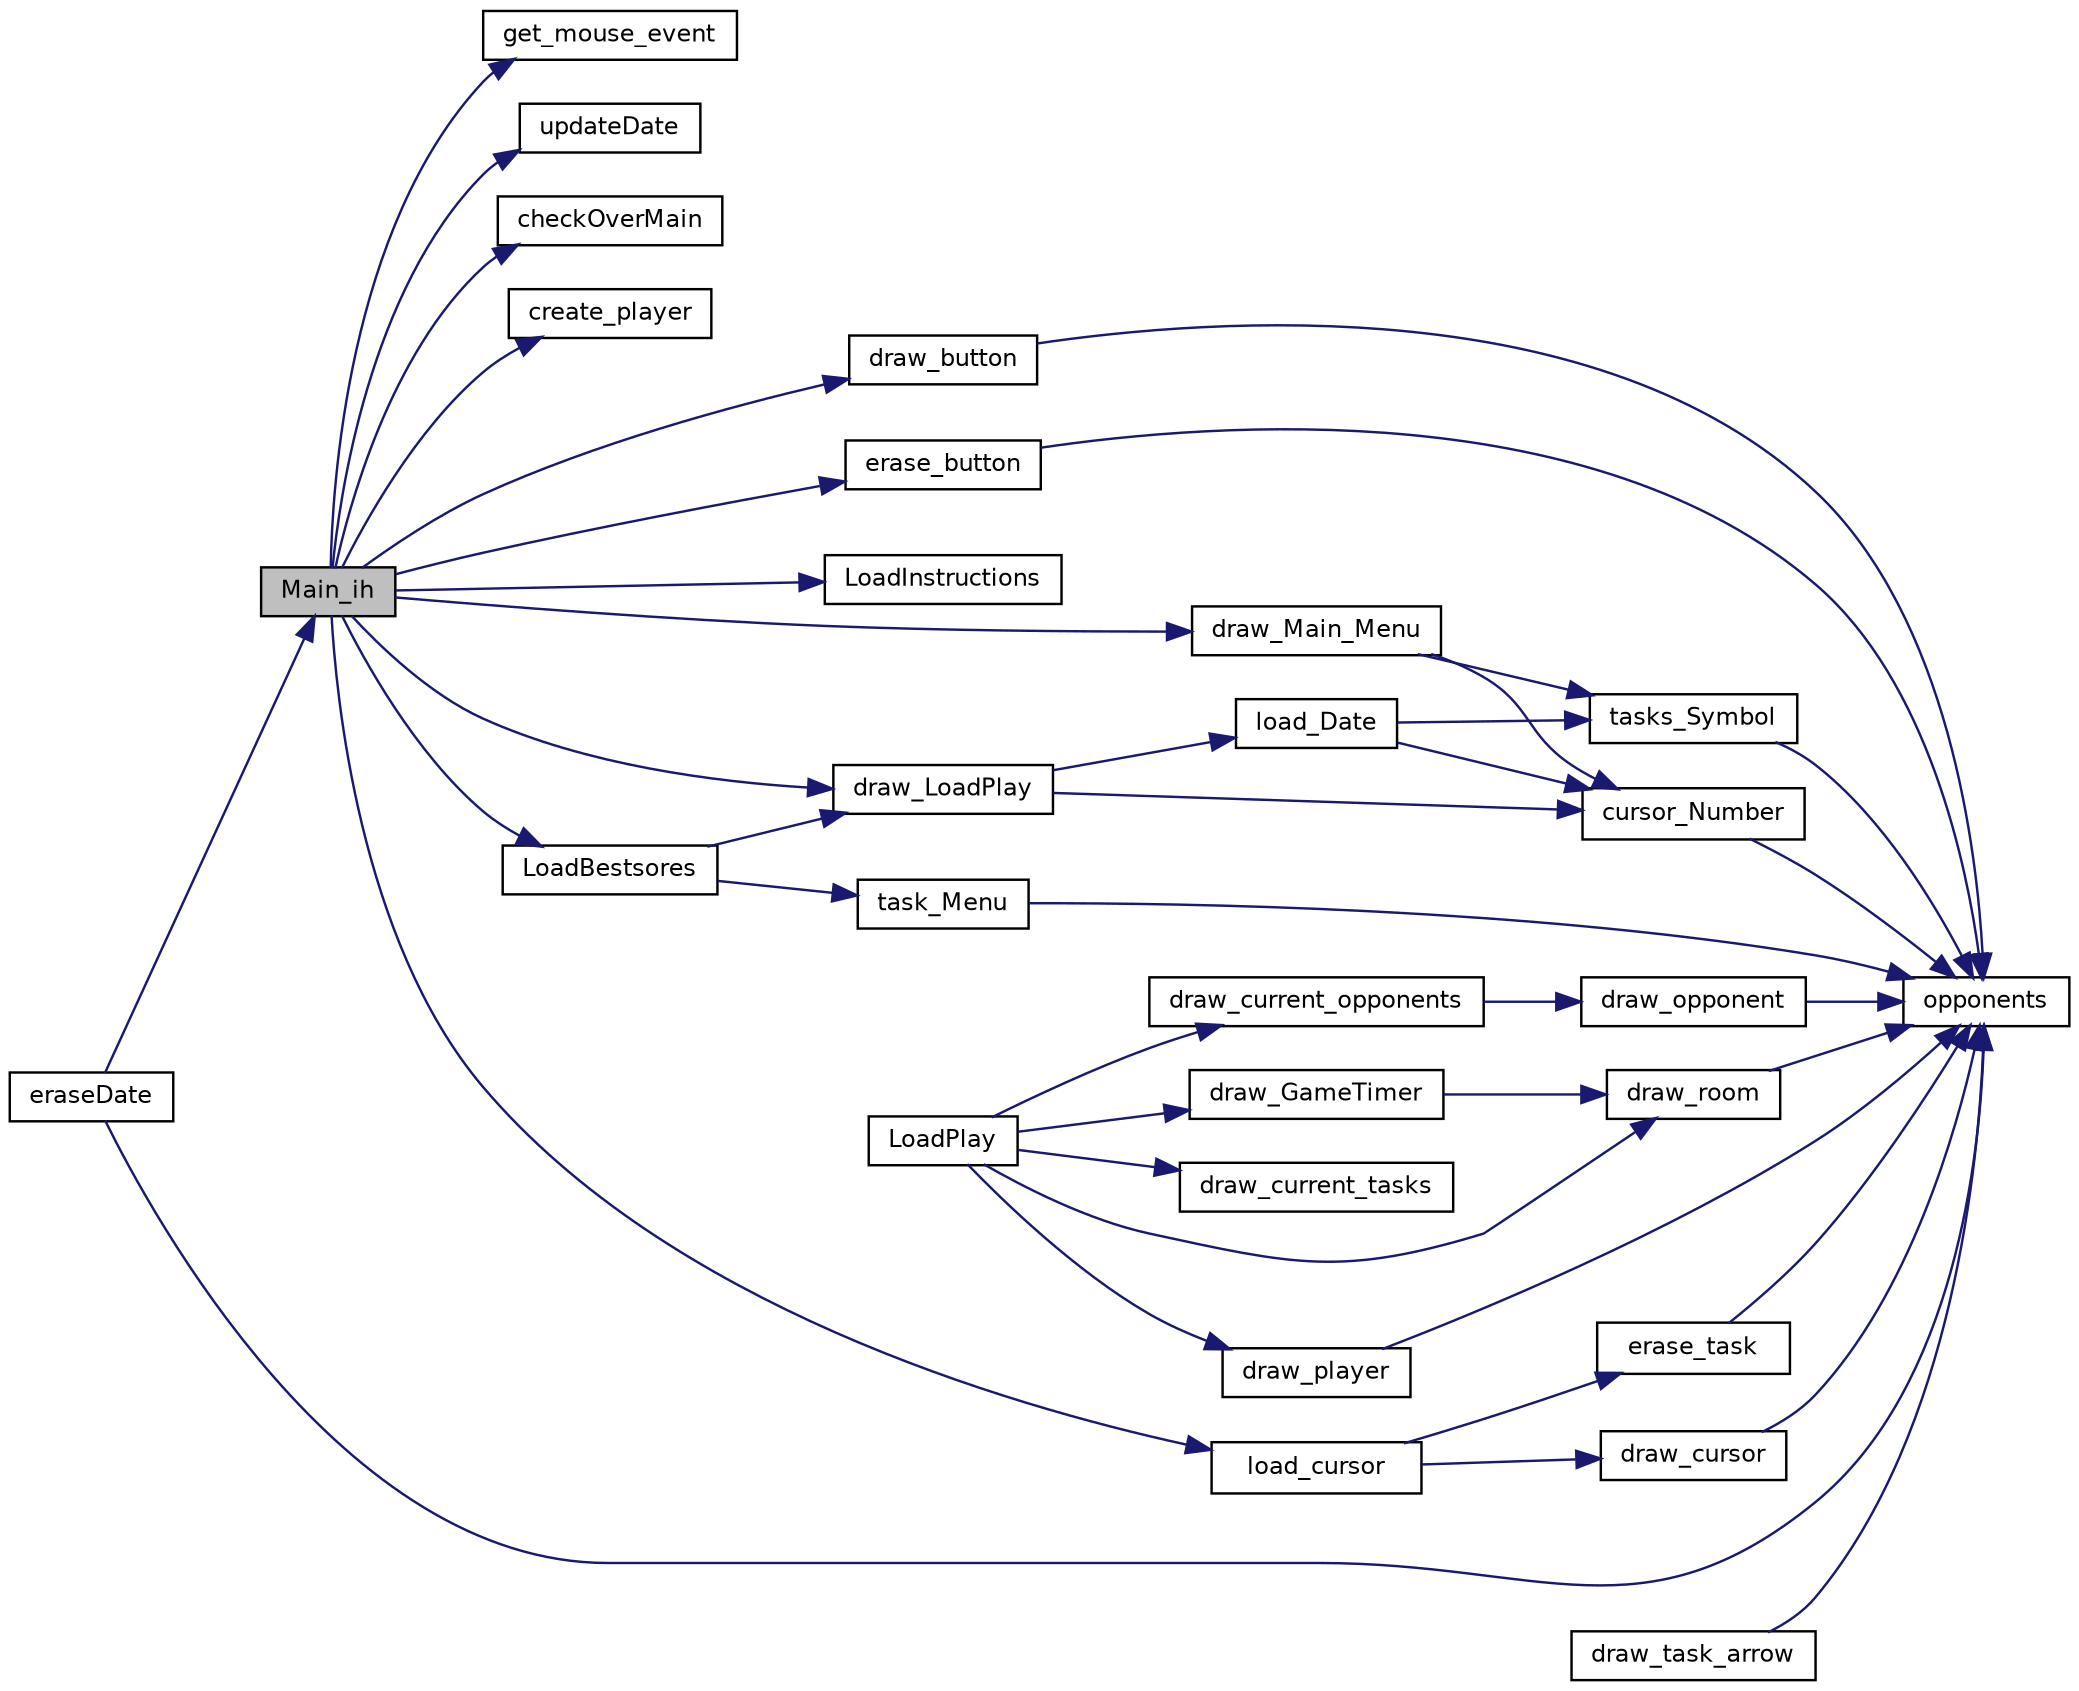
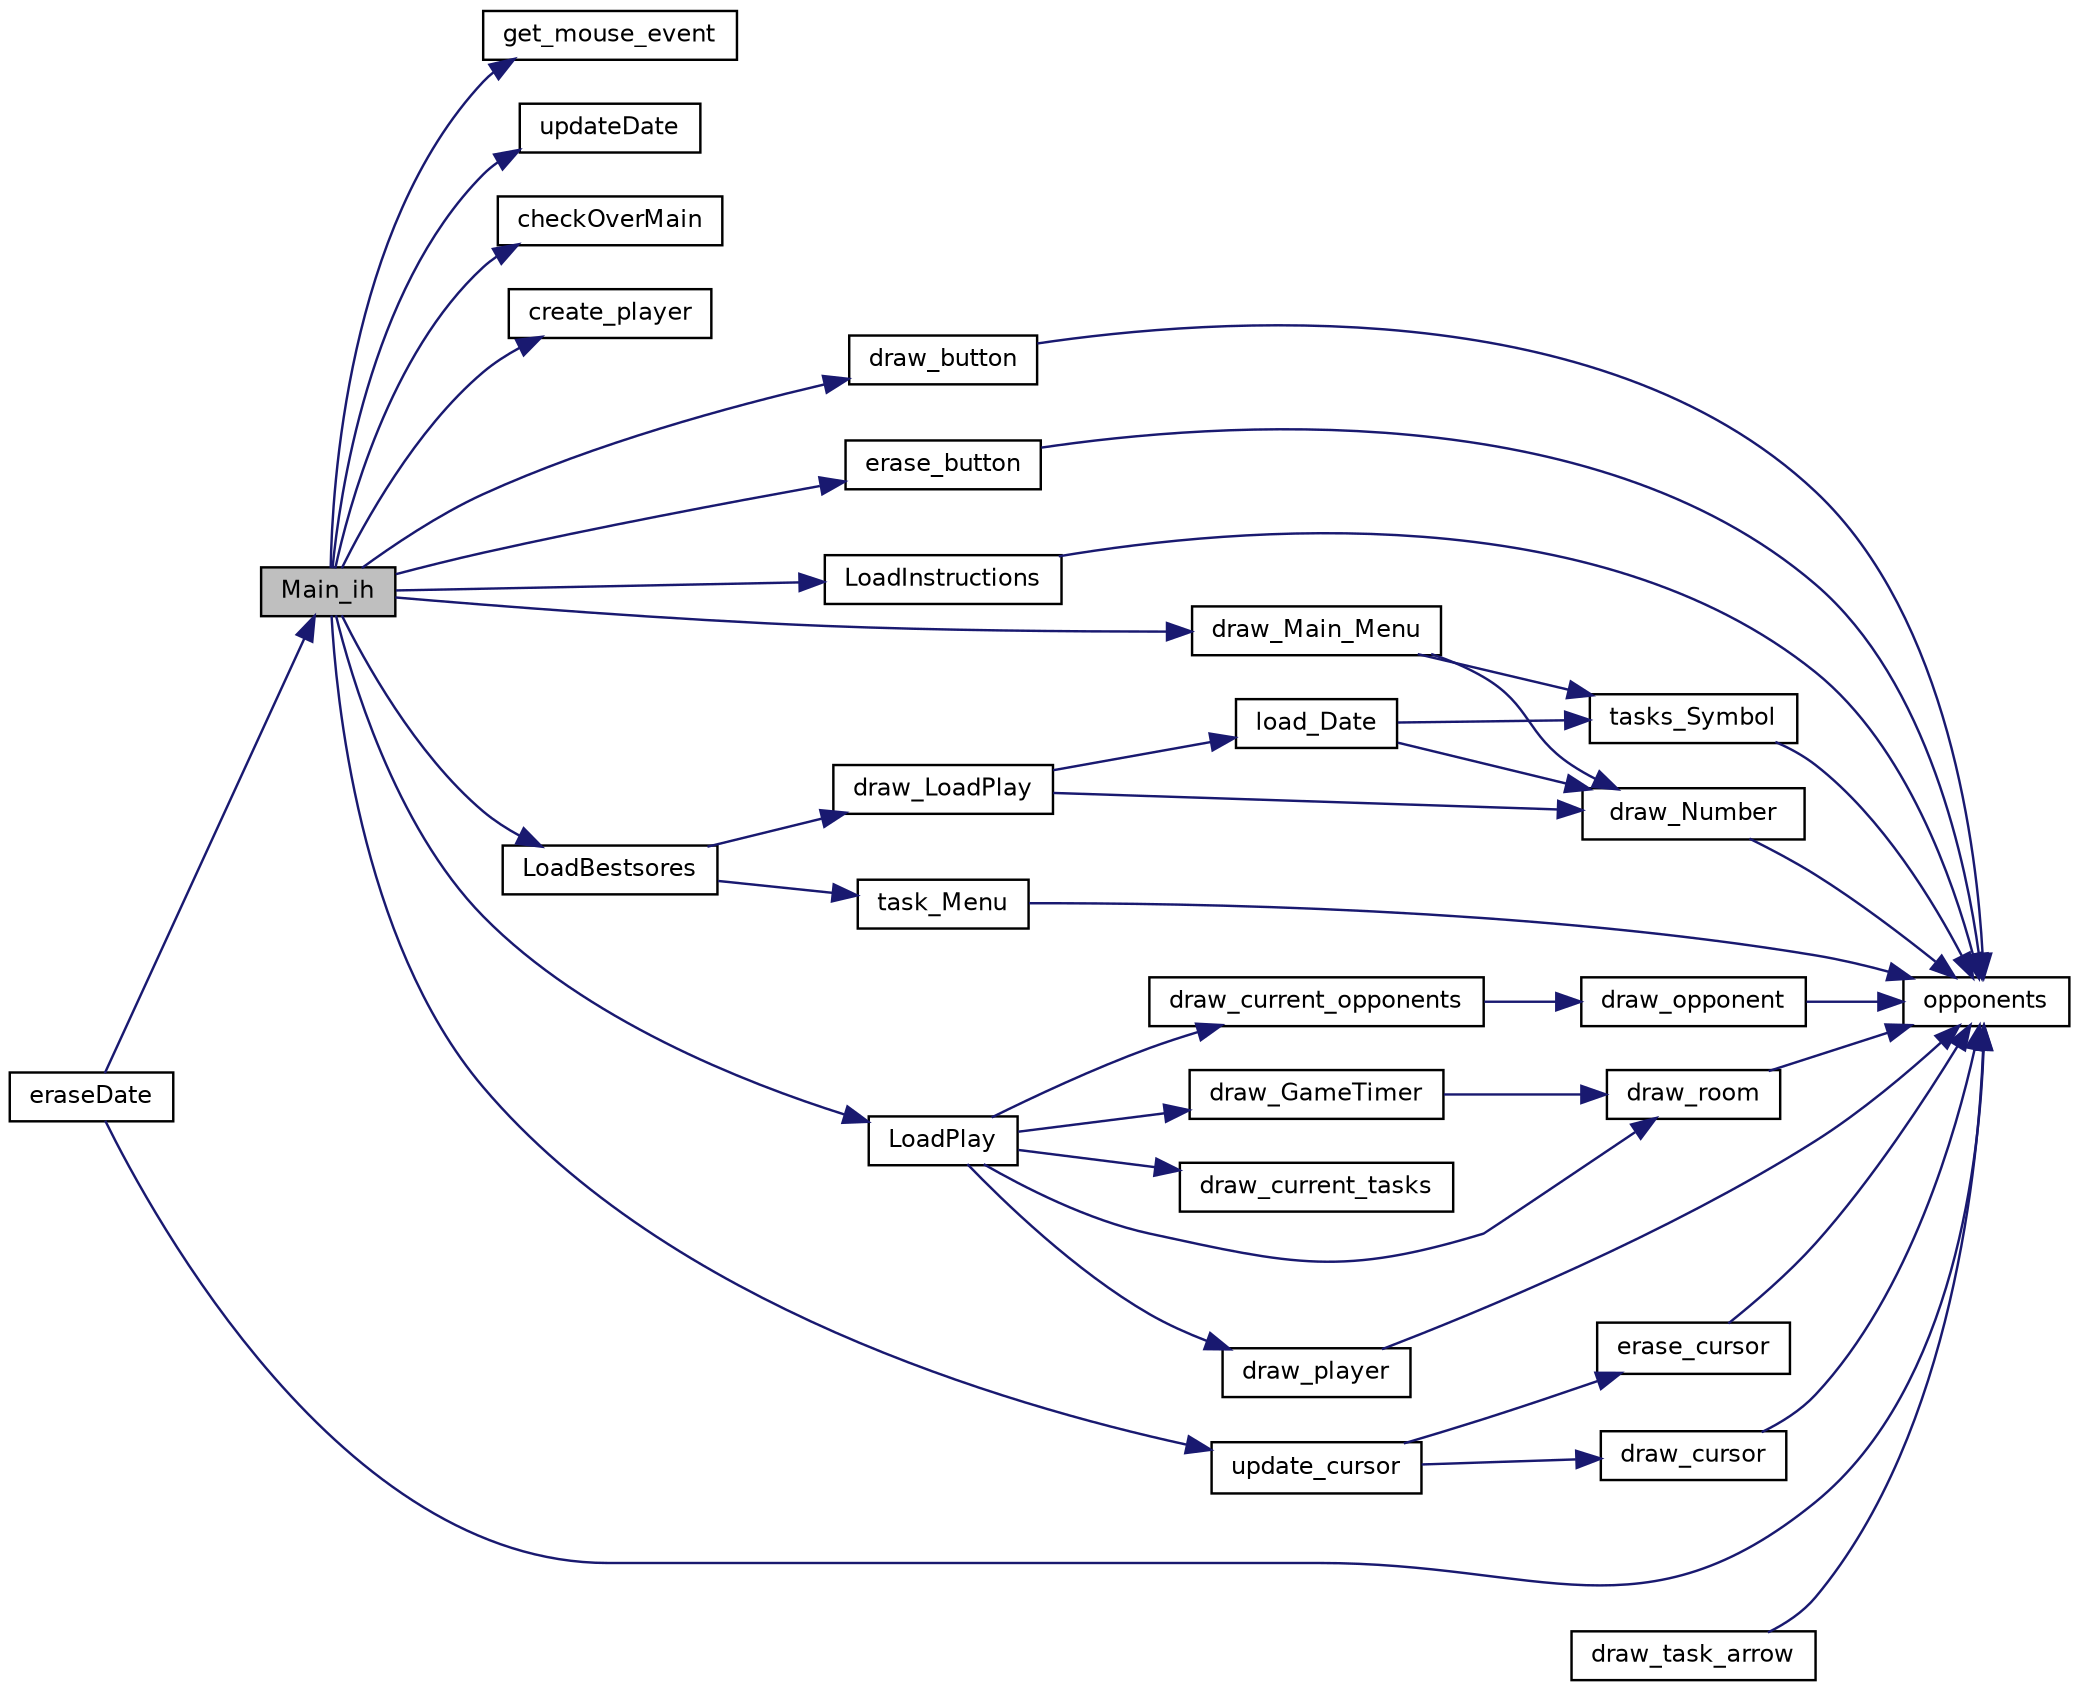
  digraph {
    rankdir=LR
    node [color=black fillcolor=white fontname=Helvetica fontsize=10 shape=record style=filled]
    edge [color=midnightblue fontname=Helvetica fontsize=10 labelfontname=Helvetica labelfontsize=10 style=solid]
    n1 [fillcolor=grey75 fontcolor=black height=0.2 label=Main_ih width=0.4]
    n2 [height=0.2 label=checkOverMain width=0.4]
    n3 [height=0.2 label=create_player width=0.4]
    n4 [height=0.2 label=draw_button width=0.4]
    n5 [height=0.2 label=draw_Main_Menu width=0.4]
    n6 [height=0.2 label=erase_button width=0.4]
    n7 [height=0.2 label=get_mouse_event width=0.4]
    n8 [height=0.2 label=LoadBestsores width=0.4]
    n9 [height=0.2 label=LoadInstructions width=0.4]
    n10 [height=0.2 label=LoadPlay width=0.4]
-   n11 [height=0.2 label=load_cursor width=0.4]
+   n11 [height=0.2 label=update_cursor width=0.4]
    n12 [height=0.2 label=updateDate width=0.4]
    n13 [height=0.2 label=opponents width=0.4]
-   n14 [height=0.2 label=cursor_Number width=0.4]
+   n14 [height=0.2 label=draw_Number width=0.4]
    n15 [height=0.2 label=tasks_Symbol width=0.4]
    n16 [height=0.2 label=eraseDate width=0.4]
    n17 [height=0.2 label=draw_LoadPlay width=0.4]
    n18 [height=0.2 label=task_Menu width=0.4]
    n19 [height=0.2 label=draw_current_opponents width=0.4]
    n20 [height=0.2 label=draw_current_tasks width=0.4]
    n21 [height=0.2 label=draw_GameTimer width=0.4]
    n22 [height=0.2 label=draw_player width=0.4]
    n23 [height=0.2 label=draw_room width=0.4]
    n24 [height=0.2 label=draw_cursor width=0.4]
-   n25 [height=0.2 label=erase_task width=0.4]
+   n25 [height=0.2 label=erase_cursor width=0.4]
    n26 [height=0.2 label=load_Date width=0.4]
    n27 [height=0.2 label=draw_opponent width=0.4]
    n28 [height=0.2 label=draw_task_arrow width=0.4]
    n1 -> n2
    n1 -> n3
    n1 -> n4
    n1 -> n5
    n1 -> n6
    n1 -> n7
    n1 -> n8
    n1 -> n9
-   n1 -> n17
+   n1 -> n10
    n1 -> n11
    n1 -> n12
    n4 -> n13
    n5 -> n14
    n5 -> n15
    n6 -> n13
    n8 -> n17
    n8 -> n18
+   n9 -> n13
    n10 -> n19
    n10 -> n20
    n10 -> n21
    n10 -> n22
    n10 -> n23
    n11 -> n24
    n11 -> n25
    n14 -> n13
    n15 -> n13
    n16 -> n1
    n16 -> n13
    n17 -> n14
    n17 -> n26
    n18 -> n13
    n19 -> n27
    n21 -> n23
    n22 -> n13
    n23 -> n13
    n24 -> n13
    n25 -> n13
    n26 -> n14
    n26 -> n15
    n27 -> n13
    n28 -> n13
  }
